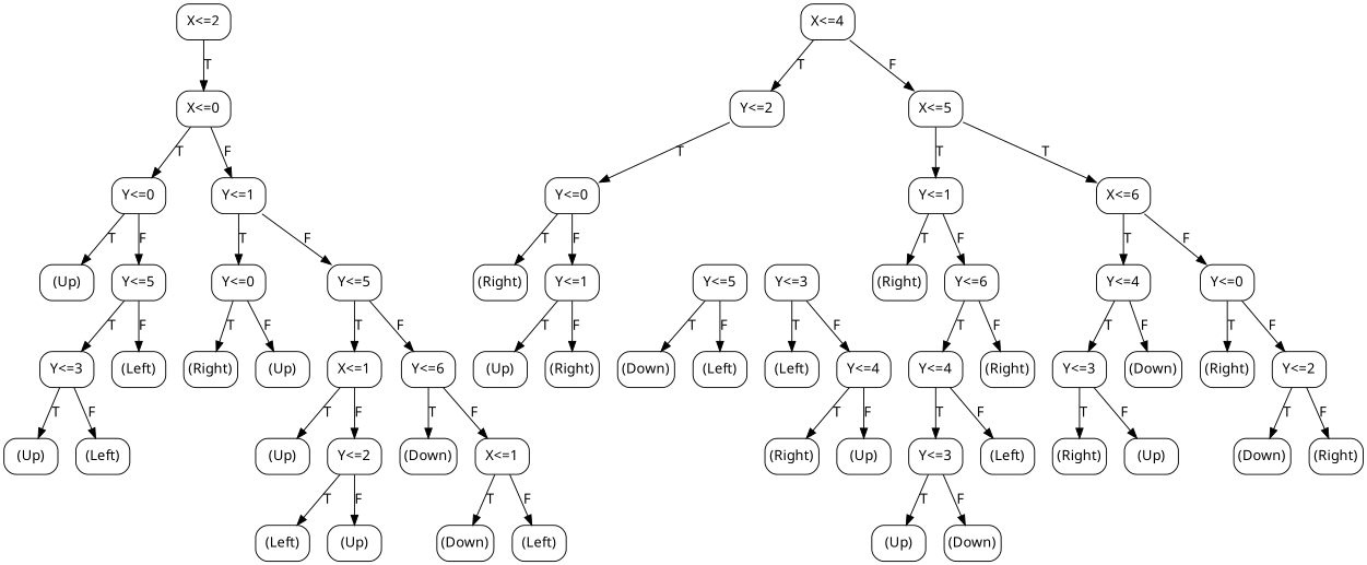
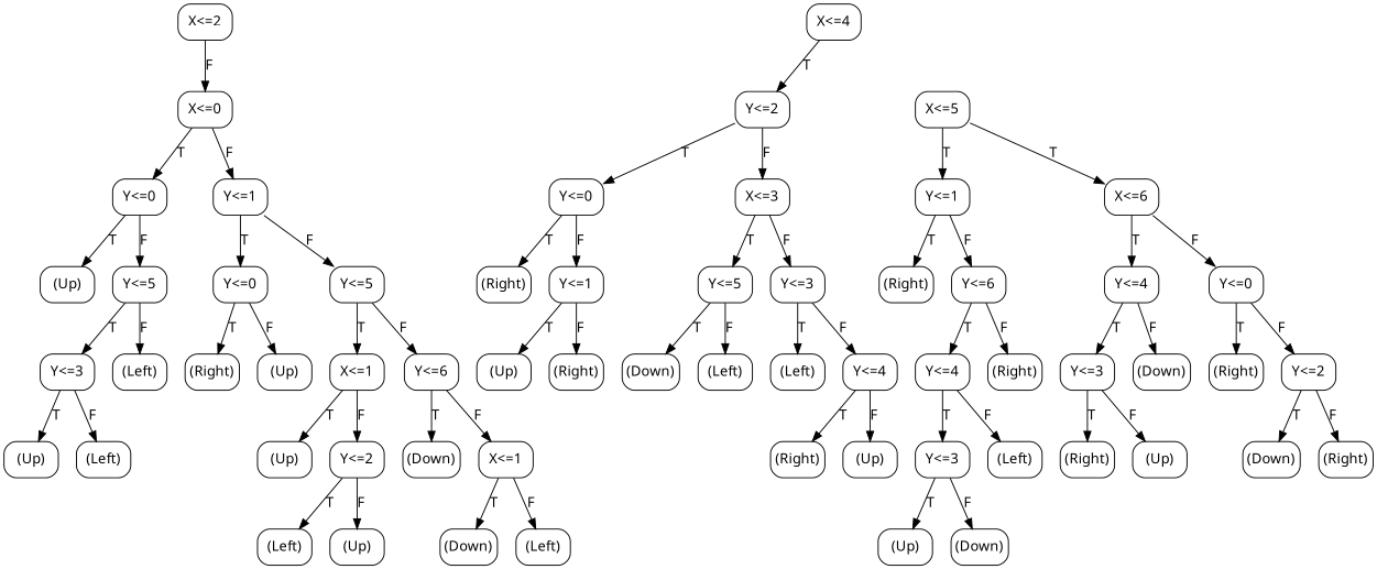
  digraph {
    fontname="Noto Sans"
    node [fontname="Noto Sans" margin="0.05,0.05" shape=box style=rounded]
    edge [fontname="Noto Sans"]
    n1 [label="(Up)"]
    n2 [label="(Up)"]
    n3 [label="(Left)"]
    n4 [label="Y<=3"]
    n5 [label="(Left)"]
    n6 [label="Y<=5"]
    n7 [label="Y<=0"]
    n8 [label="(Right)"]
    n9 [label="(Up)"]
    n10 [label="Y<=0"]
    n11 [label="(Up)"]
    n12 [label="(Left)"]
    n13 [label="(Up)"]
    n14 [label="Y<=2"]
    n15 [label="X<=1"]
    n16 [label="(Down)"]
    n17 [label="(Down)"]
    n18 [label="(Left)"]
    n19 [label="X<=1"]
    n20 [label="Y<=6"]
    n21 [label="Y<=5"]
    n22 [label="Y<=1"]
    n23 [label="X<=0"]
    n24 [label="(Right)"]
    n25 [label="(Up)"]
    n26 [label="(Right)"]
    n27 [label="Y<=1"]
    n28 [label="Y<=0"]
    n29 [label="(Down)"]
    n30 [label="(Left)"]
    n31 [label="Y<=5"]
    n32 [label="(Left)"]
    n33 [label="(Right)"]
    n34 [label="(Up)"]
    n35 [label="Y<=4"]
    n36 [label="Y<=3"]
+   n37 [label="X<=3"]
    n38 [label="Y<=2"]
    n39 [label="(Right)"]
    n40 [label="(Up)"]
    n41 [label="(Down)"]
    n42 [label="Y<=3"]
    n43 [label="(Left)"]
    n44 [label="Y<=4"]
    n45 [label="(Right)"]
    n46 [label="Y<=6"]
    n47 [label="Y<=1"]
    n48 [label="(Right)"]
    n49 [label="(Up)"]
    n50 [label="Y<=3"]
    n51 [label="(Down)"]
    n52 [label="Y<=4"]
    n53 [label="(Right)"]
    n54 [label="(Down)"]
    n55 [label="(Right)"]
    n56 [label="Y<=2"]
    n57 [label="Y<=0"]
    n58 [label="X<=6"]
    n59 [label="X<=5"]
    n60 [label="X<=4"]
    n61 [label="X<=2"]
    n4 -> n2 [label=T]
    n4 -> n3 [label=F]
    n6 -> n4 [label=T]
    n6 -> n5 [label=F]
    n7 -> n1 [label=T]
    n7 -> n6 [label=F]
    n10 -> n8 [label=T]
    n10 -> n9 [label=F]
    n14 -> n12 [label=T]
    n14 -> n13 [label=F]
    n15 -> n11 [label=T]
    n15 -> n14 [label=F]
    n19 -> n17 [label=T]
    n19 -> n18 [label=F]
    n20 -> n16 [label=T]
    n20 -> n19 [label=F]
    n21 -> n15 [label=T]
    n21 -> n20 [label=F]
    n22 -> n10 [label=T]
    n22 -> n21 [label=F]
    n23 -> n7 [label=T]
    n23 -> n22 [label=F]
    n27 -> n25 [label=T]
    n27 -> n26 [label=F]
    n28 -> n24 [label=T]
    n28 -> n27 [label=F]
    n31 -> n29 [label=T]
    n31 -> n30 [label=F]
    n35 -> n33 [label=T]
    n35 -> n34 [label=F]
    n36 -> n32 [label=T]
    n36 -> n35 [label=F]
+   n37 -> n31 [label=T]
+   n37 -> n36 [label=F]
    n38 -> n28 [label=T]
+   n38 -> n37 [label=F]
    n42 -> n40 [label=T]
    n42 -> n41 [label=F]
    n44 -> n42 [label=T]
    n44 -> n43 [label=F]
    n46 -> n44 [label=T]
    n46 -> n45 [label=F]
    n47 -> n39 [label=T]
    n47 -> n46 [label=F]
    n50 -> n48 [label=T]
    n50 -> n49 [label=F]
    n52 -> n50 [label=T]
    n52 -> n51 [label=F]
    n56 -> n54 [label=T]
    n56 -> n55 [label=F]
    n57 -> n53 [label=T]
    n57 -> n56 [label=F]
    n58 -> n52 [label=T]
    n58 -> n57 [label=F]
    n59 -> n47 [label=T]
    n59 -> n58 [label=T]
    n60 -> n38 [label=T]
-   n60 -> n59 [label=F]
-   n61 -> n23 [label=T]
+   n61 -> n23 [label=F]
  }
